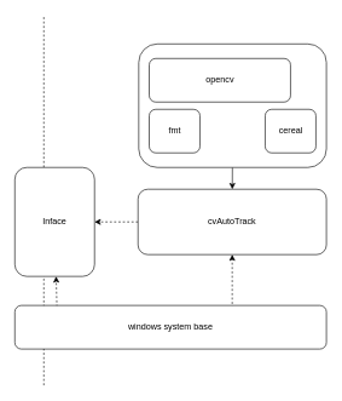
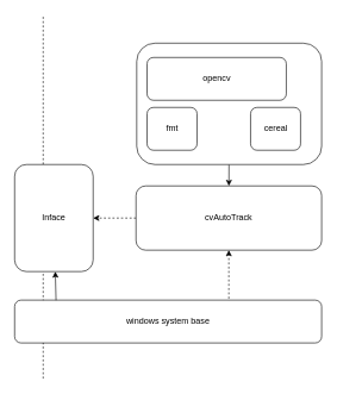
  <mxCell id="0" />
  <mxCell id="1" parent="0" />
  <mxCell id="2" value="" style="edgeStyle=none;html=1;dashed=1;" edge="1" parent="1" source="3" target="11"><mxGeometry relative="1" as="geometry" /></mxCell>
  <mxCell id="3" value="cvAutoTrack" style="rounded=1;whiteSpace=wrap;html=1;" vertex="1" parent="1"><mxGeometry x="190" y="260" width="260" height="90" as="geometry" /></mxCell>
  <mxCell id="4" value="" style="edgeStyle=none;html=1;" edge="1" parent="1" source="5" target="3"><mxGeometry relative="1" as="geometry" /></mxCell>
  <mxCell id="5" value="" style="rounded=1;whiteSpace=wrap;html=1;" vertex="1" parent="1"><mxGeometry x="191" y="60" width="259" height="170" as="geometry" /></mxCell>
  <mxCell id="6" value="opencv" style="rounded=1;whiteSpace=wrap;html=1;" vertex="1" parent="1"><mxGeometry x="205.5" y="80" width="195" height="60" as="geometry" /></mxCell>
  <mxCell id="7" value="fmt" style="rounded=1;whiteSpace=wrap;html=1;" vertex="1" parent="1"><mxGeometry x="205.5" y="150" width="70" height="60" as="geometry" /></mxCell>
- <mxCell id="8" value="cereal" style="rounded=1;whiteSpace=wrap;html=1;" vertex="1" parent="1"><mxGeometry x="365.5" y="150" width="70" height="60" as="geometry" /></mxCell>
- <mxCell id="9" value="" style="edgeStyle=none;html=1;dashed=1;exitX=0.135;exitY=0.033;exitDx=0;exitDy=0;exitPerimeter=0;" edge="1" parent="1" source="13" target="11"><mxGeometry relative="1" as="geometry" /></mxCell>
+ <mxCell id="8" value="cereal" style="rounded=1;whiteSpace=wrap;html=1;" vertex="1" parent="1"><mxGeometry x="350.5" y="150" width="70" height="60" as="geometry" /></mxCell>
+ <mxCell id="9" value="" style="edgeStyle=none;html=1;dashed=0;exitX=0.135;exitY=0.033;exitDx=0;exitDy=0;exitPerimeter=0;" edge="1" parent="1" source="13" target="11"><mxGeometry relative="1" as="geometry" /></mxCell>
  <mxCell id="10" value="" style="endArrow=none;html=1;dashed=1;" edge="1" parent="1"><mxGeometry width="50" height="50" relative="1" as="geometry"><mxPoint x="60" y="530" as="sourcePoint" /><mxPoint x="60" y="20" as="targetPoint" /></mxGeometry></mxCell>
  <mxCell id="11" value="Inface" style="rounded=1;whiteSpace=wrap;html=1;" vertex="1" parent="1"><mxGeometry x="20" y="230" width="110" height="150" as="geometry" /></mxCell>
  <mxCell id="12" style="edgeStyle=none;html=1;entryX=0.5;entryY=1;entryDx=0;entryDy=0;dashed=1;" edge="1" parent="1" target="3"><mxGeometry relative="1" as="geometry"><mxPoint x="320" y="430" as="sourcePoint" /></mxGeometry></mxCell>
  <mxCell id="13" value="windows system base" style="rounded=1;whiteSpace=wrap;html=1;" vertex="1" parent="1"><mxGeometry x="20" y="420" width="430" height="60" as="geometry" /></mxCell>
